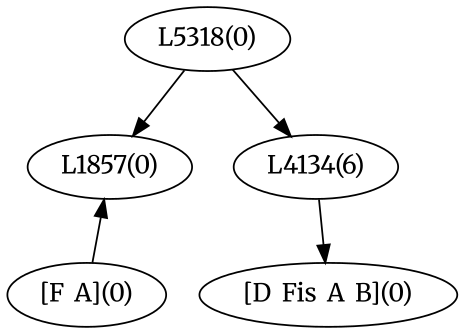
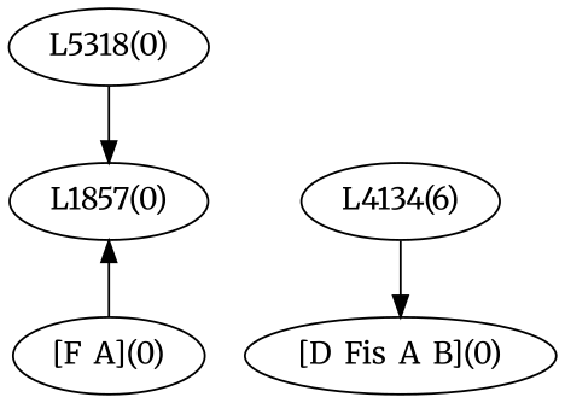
  digraph {
    fontname=Merriweather
    node [fontname=Merriweather]
    edge [fontname=Merriweather]
    "L5318(0)"
    "L1857(0)"
    n3 [label="L4134(6)"]
    "[F  A](0)"
    "[D  Fis  A  B](0)"
    subgraph sub_1 {
      rank=min
      "L5318(0)"
    }
    subgraph sub_2 {
      rank=same
      "L1857(0)"
      n3
    }
    subgraph sub_3 {
      rank=max
      "[F  A](0)"
      "[D  Fis  A  B](0)"
    }
    "L5318(0)" -> "L1857(0)"
-   "L5318(0)" -> n3
    n3 -> "[D  Fis  A  B](0)"
    "[F  A](0)" -> "L1857(0)"
  }
